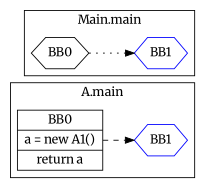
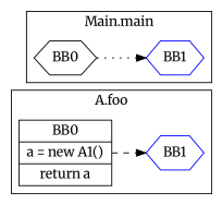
  digraph {
    rankdir=LR
    fontname=Merriweather
    node [shape=hexagon color=black fontname=Merriweather]
    edge [fontname=Merriweather]
    n1 [label="BB0|a = new A1()|return a" shape=record]
    n2 [label=BB1 color=blue]
    n3 [label=BB0]
    n4 [label=BB1 color=blue]
    subgraph cluster_1 {
-     label="A.main"
+     label="A.foo"
      n1
      n2
    }
    subgraph cluster_2 {
      label="Main.main"
      n3
      n4
    }
    n1 -> n2 [style=dashed]
    n3 -> n4 [style=dotted]
  }
